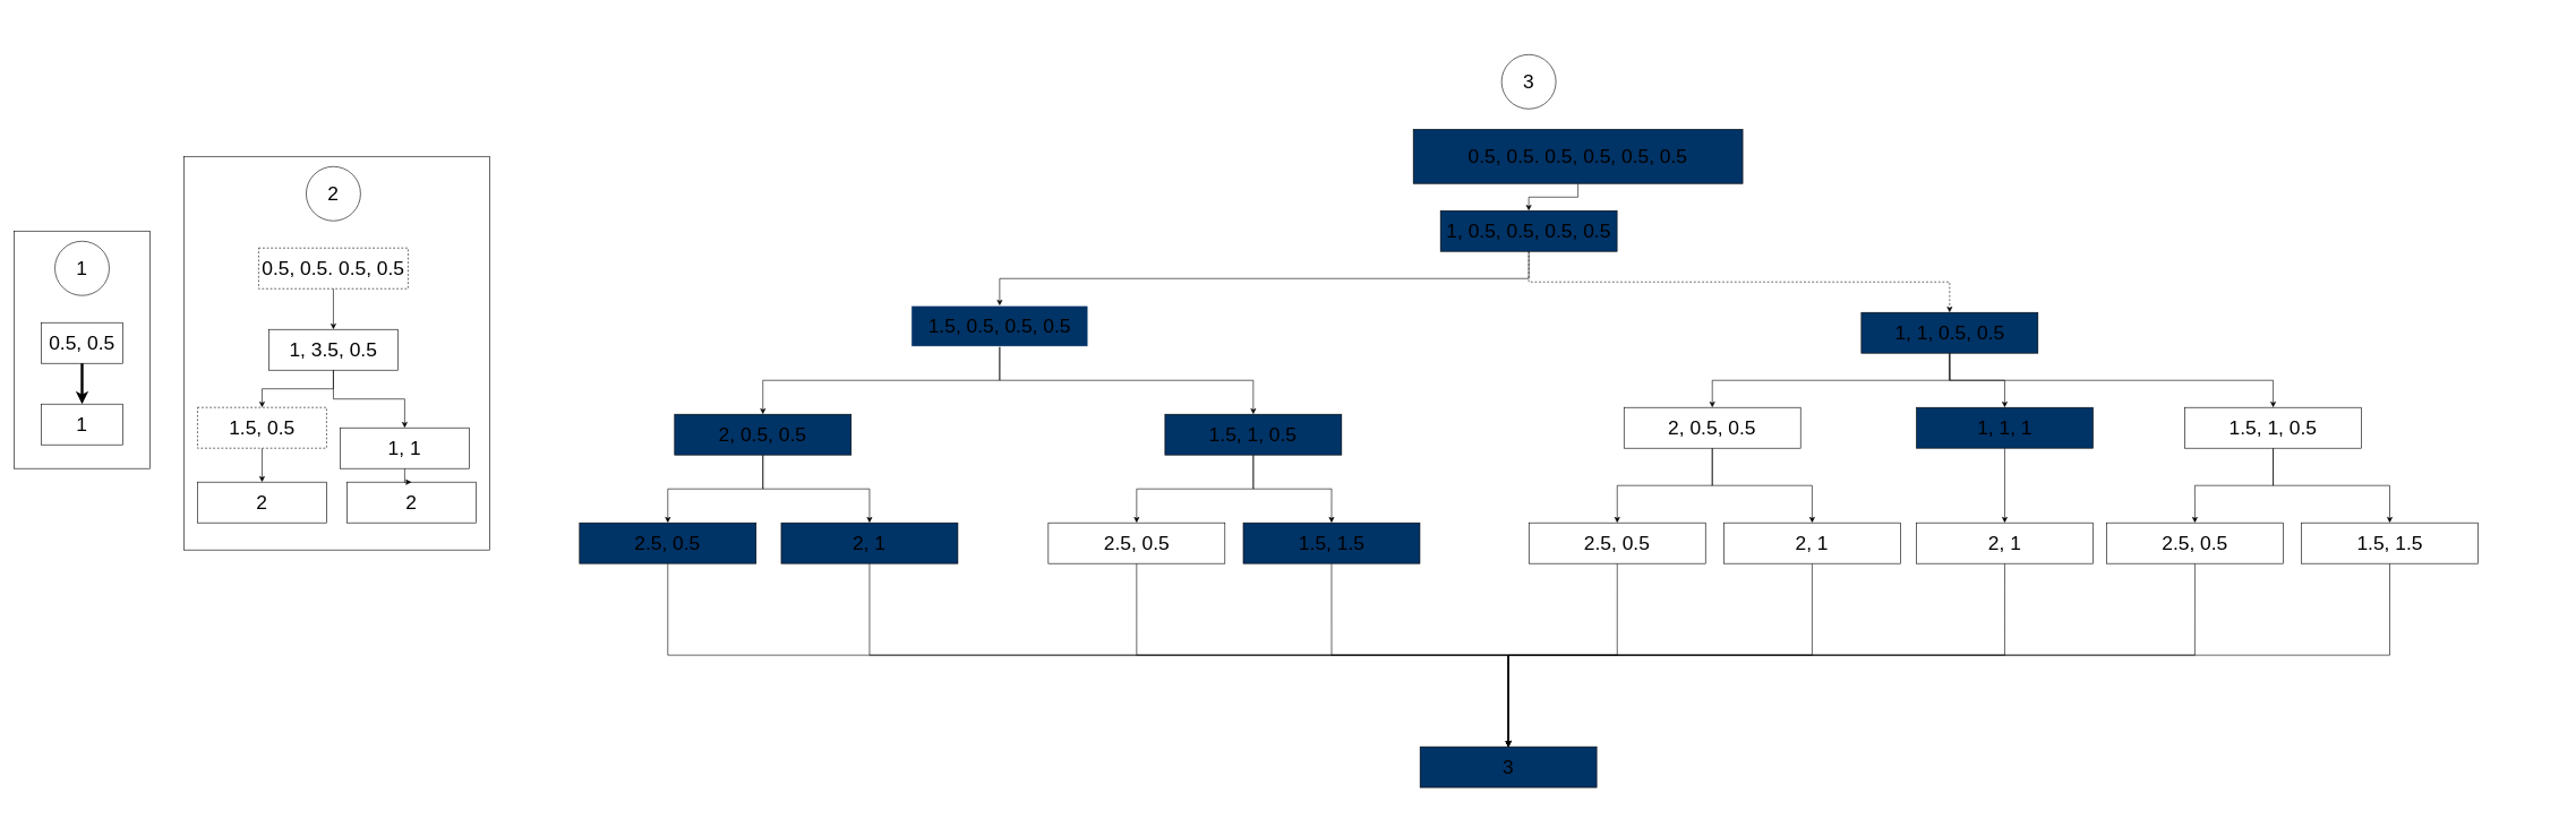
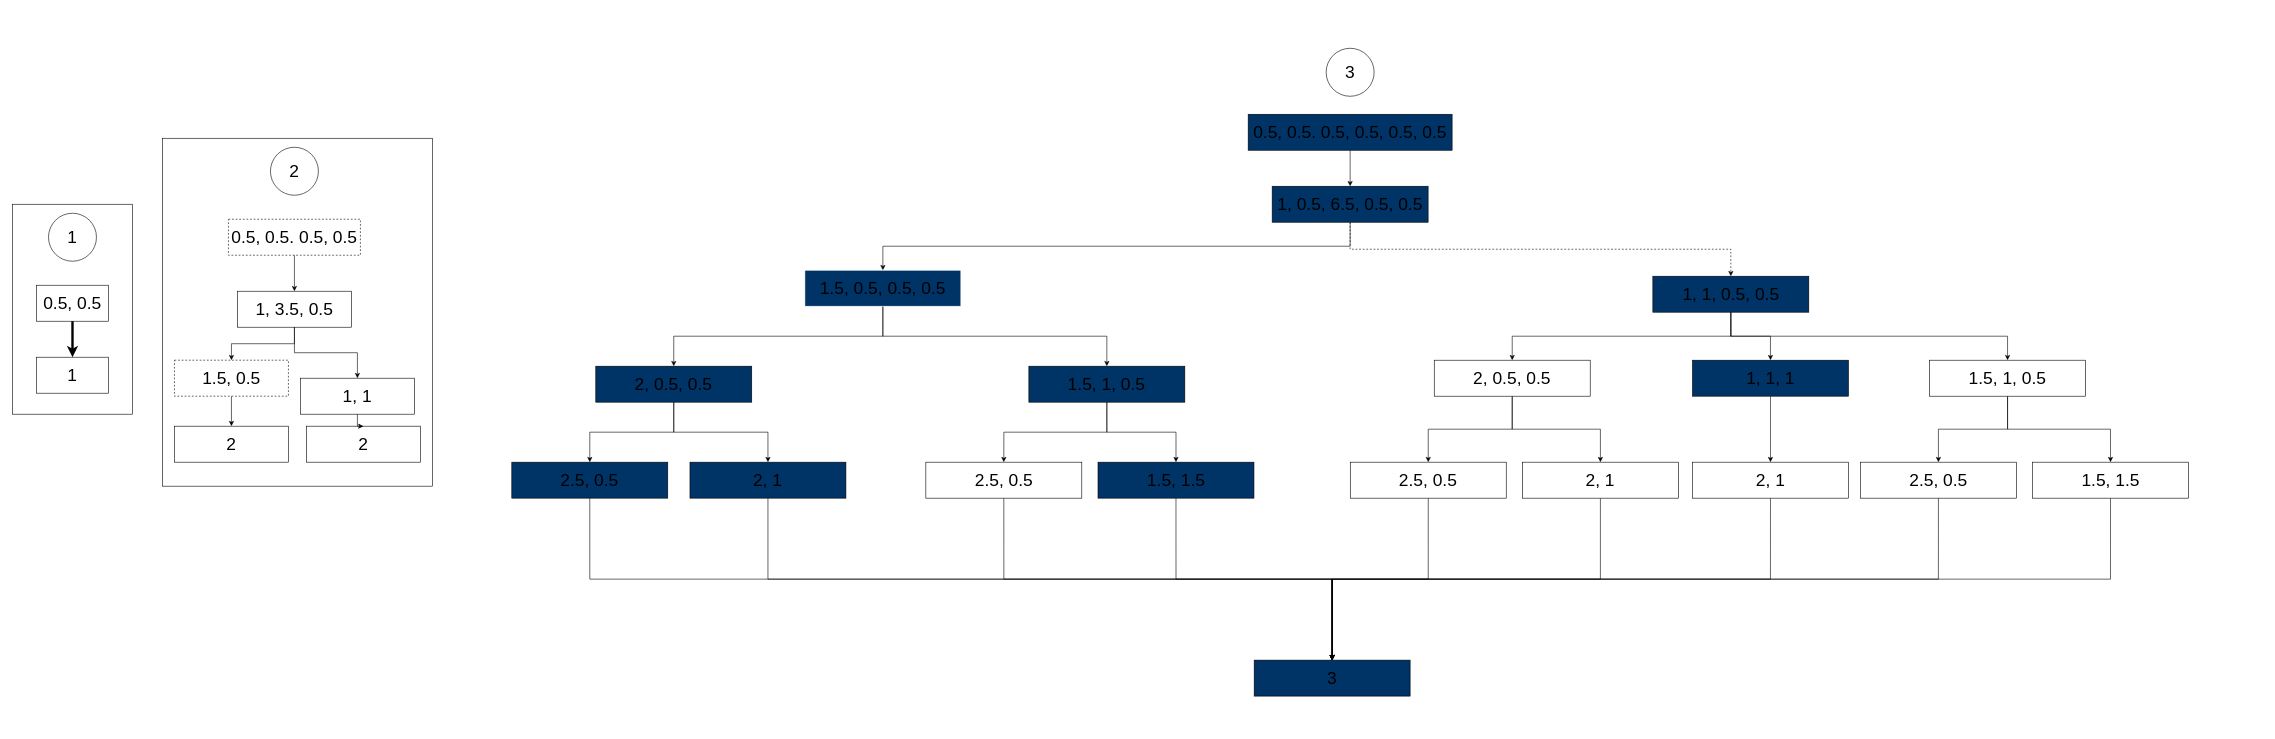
  <mxCell id="0" />
  <mxCell id="1" parent="0" />
  <mxCell id="2" value="" style="rounded=0;whiteSpace=wrap;html=1;strokeColor=#ffffff;" vertex="1" parent="1"><mxGeometry x="760" y="20" width="3010" height="1190" as="geometry" /></mxCell>
  <mxCell id="3" style="edgeStyle=orthogonalEdgeStyle;rounded=0;orthogonalLoop=1;jettySize=auto;html=1;exitX=0.5;exitY=1;exitDx=0;exitDy=0;entryX=0.5;entryY=0;entryDx=0;entryDy=0;" edge="1" parent="1" source="4" target="8"><mxGeometry relative="1" as="geometry" /></mxCell>
- <mxCell id="4" value="&lt;font style=&quot;font-size: 29px;&quot;&gt;0.5, 0.5. 0.5, 0.5, 0.5, 0.5&lt;/font&gt;" style="rounded=0;whiteSpace=wrap;html=1;fillColor=#003366;" vertex="1" parent="1"><mxGeometry x="2080" y="190" width="485" height="80" as="geometry" /></mxCell>
+ <mxCell id="4" value="&lt;font style=&quot;font-size: 29px;&quot;&gt;0.5, 0.5. 0.5, 0.5, 0.5, 0.5&lt;/font&gt;" style="rounded=0;whiteSpace=wrap;html=1;fillColor=#003366;" vertex="1" parent="1"><mxGeometry x="2080" y="190" width="340" height="60" as="geometry" /></mxCell>
  <mxCell id="5" value="&lt;font style=&quot;font-size: 29px;&quot;&gt;3&lt;/font&gt;" style="ellipse;whiteSpace=wrap;html=1;aspect=fixed;" vertex="1" parent="1"><mxGeometry x="2210" y="80" width="80" height="80" as="geometry" /></mxCell>
  <mxCell id="6" style="edgeStyle=orthogonalEdgeStyle;rounded=0;orthogonalLoop=1;jettySize=auto;html=1;exitX=0.5;exitY=1;exitDx=0;exitDy=0;entryX=0.5;entryY=0;entryDx=0;entryDy=0;dashed=1;" edge="1" parent="1" source="8" target="44"><mxGeometry relative="1" as="geometry" /></mxCell>
  <mxCell id="7" style="edgeStyle=orthogonalEdgeStyle;rounded=0;orthogonalLoop=1;jettySize=auto;html=1;exitX=0.5;exitY=1;exitDx=0;exitDy=0;entryX=0.5;entryY=0;entryDx=0;entryDy=0;" edge="1" parent="1" source="8" target="31"><mxGeometry relative="1" as="geometry" /></mxCell>
- <mxCell id="8" value="&lt;font style=&quot;font-size: 29px;&quot;&gt;1, 0.5, 0.5, 0.5, 0.5&lt;/font&gt;" style="rounded=0;whiteSpace=wrap;html=1;fillColor=#003366;" vertex="1" parent="1"><mxGeometry x="2120" width="260" height="60" as="geometry" y="310" /></mxCell>
+ <mxCell id="8" value="&lt;font style=&quot;font-size: 29px;&quot;&gt;1, 0.5, 6.5, 0.5, 0.5&lt;/font&gt;" style="rounded=0;whiteSpace=wrap;html=1;fillColor=#003366;" vertex="1" parent="1"><mxGeometry x="2120" width="260" height="60" as="geometry" y="310" /></mxCell>
  <mxCell id="9" value="" style="group" vertex="1" connectable="0" parent="1"><mxGeometry x="20" y="340" width="200" height="350" as="geometry" /></mxCell>
  <mxCell id="10" value="" style="rounded=0;whiteSpace=wrap;html=1;" vertex="1" parent="9"><mxGeometry width="200" height="350" as="geometry" /></mxCell>
  <mxCell id="11" value="&lt;font style=&quot;font-size: 29px;&quot;&gt;0.5, 0.5&lt;/font&gt;" style="rounded=0;whiteSpace=wrap;html=1;" vertex="1" parent="9"><mxGeometry x="40" y="135" width="120" height="60" as="geometry" /></mxCell>
  <mxCell id="12" value="&lt;font style=&quot;font-size: 29px;&quot;&gt;1&lt;/font&gt;" style="ellipse;whiteSpace=wrap;html=1;aspect=fixed;" vertex="1" parent="9"><mxGeometry x="60" y="15" width="80" height="80" as="geometry" /></mxCell>
  <mxCell id="13" value="&lt;font style=&quot;font-size: 29px;&quot;&gt;1&lt;/font&gt;" style="rounded=0;whiteSpace=wrap;html=1;" vertex="1" parent="9"><mxGeometry x="40" y="255" width="120" height="60" as="geometry" /></mxCell>
  <mxCell id="14" style="edgeStyle=orthogonalEdgeStyle;rounded=0;orthogonalLoop=1;jettySize=auto;html=1;entryX=0.5;entryY=0;entryDx=0;entryDy=0;strokeWidth=4;" edge="1" parent="9" source="11" target="13"><mxGeometry relative="1" as="geometry" /></mxCell>
  <mxCell id="15" value="" style="group" vertex="1" connectable="0" parent="1"><mxGeometry x="270" y="230" width="450" height="580" as="geometry" /></mxCell>
  <mxCell id="16" value="" style="rounded=0;whiteSpace=wrap;html=1;" vertex="1" parent="15"><mxGeometry width="450" height="580" as="geometry" /></mxCell>
  <mxCell id="17" value="&lt;font style=&quot;font-size: 29px;&quot;&gt;0.5, 0.5. 0.5, 0.5&lt;/font&gt;" style="rounded=0;whiteSpace=wrap;html=1;dashed=1;" vertex="1" parent="15"><mxGeometry x="110" y="135" width="220" height="60" as="geometry" /></mxCell>
  <mxCell id="18" value="&lt;font style=&quot;font-size: 29px;&quot;&gt;2&lt;/font&gt;" style="ellipse;whiteSpace=wrap;html=1;aspect=fixed;" vertex="1" parent="15"><mxGeometry x="180" y="15" width="80" height="80" as="geometry" /></mxCell>
  <mxCell id="19" value="&lt;font style=&quot;font-size: 29px;&quot;&gt;1, 3.5, 0.5&lt;/font&gt;" style="rounded=0;whiteSpace=wrap;html=1;" vertex="1" parent="15"><mxGeometry x="125" y="255" width="190" height="60" as="geometry" /></mxCell>
  <mxCell id="20" style="edgeStyle=orthogonalEdgeStyle;rounded=0;orthogonalLoop=1;jettySize=auto;html=1;entryX=0.5;entryY=0;entryDx=0;entryDy=0;strokeWidth=1;" edge="1" source="17" target="19" parent="15"><mxGeometry relative="1" as="geometry" /></mxCell>
  <mxCell id="21" value="&lt;font style=&quot;font-size: 29px;&quot;&gt;1, 1&lt;/font&gt;" style="rounded=0;whiteSpace=wrap;html=1;" vertex="1" parent="15"><mxGeometry x="230" y="400" width="190" height="60" as="geometry" /></mxCell>
  <mxCell id="22" style="edgeStyle=orthogonalEdgeStyle;rounded=0;orthogonalLoop=1;jettySize=auto;html=1;entryX=0.5;entryY=0;entryDx=0;entryDy=0;" edge="1" parent="15" source="19" target="21"><mxGeometry relative="1" as="geometry" /></mxCell>
  <mxCell id="23" style="edgeStyle=orthogonalEdgeStyle;rounded=0;orthogonalLoop=1;jettySize=auto;html=1;exitX=0.5;exitY=1;exitDx=0;exitDy=0;entryX=0.5;entryY=0;entryDx=0;entryDy=0;" edge="1" parent="15" source="24" target="28"><mxGeometry relative="1" as="geometry" /></mxCell>
  <mxCell id="24" value="&lt;font style=&quot;font-size: 29px;&quot;&gt;1.5, 0.5&lt;/font&gt;" style="rounded=0;whiteSpace=wrap;html=1;dashed=1;" vertex="1" parent="15"><mxGeometry x="20" y="370" width="190" height="60" as="geometry" /></mxCell>
  <mxCell id="25" style="edgeStyle=orthogonalEdgeStyle;rounded=0;orthogonalLoop=1;jettySize=auto;html=1;entryX=0.5;entryY=0;entryDx=0;entryDy=0;" edge="1" parent="15" source="19" target="24"><mxGeometry relative="1" as="geometry" /></mxCell>
  <mxCell id="26" value="&lt;span style=&quot;font-size: 29px;&quot;&gt;2&lt;/span&gt;" style="rounded=0;whiteSpace=wrap;html=1;" vertex="1" parent="15"><mxGeometry x="240" y="480" width="190" height="60" as="geometry" /></mxCell>
  <mxCell id="27" style="edgeStyle=orthogonalEdgeStyle;rounded=0;orthogonalLoop=1;jettySize=auto;html=1;entryX=0.5;entryY=0;entryDx=0;entryDy=0;" edge="1" parent="15" source="21" target="26"><mxGeometry relative="1" as="geometry" /></mxCell>
  <mxCell id="28" value="&lt;span style=&quot;font-size: 29px;&quot;&gt;2&lt;/span&gt;" style="rounded=0;whiteSpace=wrap;html=1;" vertex="1" parent="15"><mxGeometry x="20" y="480" width="190" height="60" as="geometry" /></mxCell>
  <mxCell id="29" style="edgeStyle=orthogonalEdgeStyle;rounded=0;orthogonalLoop=1;jettySize=auto;html=1;exitX=0.5;exitY=1;exitDx=0;exitDy=0;entryX=0.5;entryY=0;entryDx=0;entryDy=0;" edge="1" parent="1" source="31" target="37"><mxGeometry relative="1" as="geometry" /></mxCell>
  <mxCell id="30" style="edgeStyle=orthogonalEdgeStyle;rounded=0;orthogonalLoop=1;jettySize=auto;html=1;exitX=0.5;exitY=1;exitDx=0;exitDy=0;entryX=0.5;entryY=0;entryDx=0;entryDy=0;" edge="1" parent="1" source="31" target="40"><mxGeometry relative="1" as="geometry" /></mxCell>
  <mxCell id="31" value="&lt;font style=&quot;font-size: 29px;&quot;&gt;1.5, 0.5, 0.5, 0.5&lt;/font&gt;" style="rounded=0;whiteSpace=wrap;html=1;strokeColor=#ffffff;fillColor=#003366;" vertex="1" parent="1"><mxGeometry x="1341.02" y="450" width="260" height="60" as="geometry" /></mxCell>
  <mxCell id="32" style="edgeStyle=orthogonalEdgeStyle;rounded=0;orthogonalLoop=1;jettySize=auto;html=1;exitX=0.5;exitY=1;exitDx=0;exitDy=0;entryX=0.5;entryY=0;entryDx=0;entryDy=0;" edge="1" parent="1" source="34" target="55"><mxGeometry relative="1" as="geometry" /></mxCell>
  <mxCell id="33" style="edgeStyle=orthogonalEdgeStyle;rounded=0;orthogonalLoop=1;jettySize=auto;html=1;exitX=0.5;exitY=1;exitDx=0;exitDy=0;entryX=0.5;entryY=0;entryDx=0;entryDy=0;" edge="1" parent="1" source="34" target="57"><mxGeometry relative="1" as="geometry" /></mxCell>
  <mxCell id="34" value="&lt;font style=&quot;font-size: 29px;&quot;&gt;2, 0.5, 0.5&lt;/font&gt;" style="rounded=0;whiteSpace=wrap;html=1;" vertex="1" parent="1"><mxGeometry x="2390.22" y="600" width="260" height="60" as="geometry" /></mxCell>
  <mxCell id="35" style="edgeStyle=orthogonalEdgeStyle;rounded=0;orthogonalLoop=1;jettySize=auto;html=1;exitX=0.5;exitY=1;exitDx=0;exitDy=0;entryX=0.5;entryY=0;entryDx=0;entryDy=0;" edge="1" parent="1" source="37" target="49"><mxGeometry relative="1" as="geometry" /></mxCell>
  <mxCell id="36" style="edgeStyle=orthogonalEdgeStyle;rounded=0;orthogonalLoop=1;jettySize=auto;html=1;exitX=0.5;exitY=1;exitDx=0;exitDy=0;entryX=0.5;entryY=0;entryDx=0;entryDy=0;" edge="1" parent="1" source="37" target="64"><mxGeometry relative="1" as="geometry" /></mxCell>
  <mxCell id="37" value="&lt;font style=&quot;font-size: 29px;&quot;&gt;2, 0.5, 0.5&lt;/font&gt;" style="rounded=0;whiteSpace=wrap;html=1;fillColor=#003366;" vertex="1" parent="1"><mxGeometry x="992.4" y="610" width="260" height="60" as="geometry" /></mxCell>
  <mxCell id="38" style="edgeStyle=orthogonalEdgeStyle;rounded=0;orthogonalLoop=1;jettySize=auto;html=1;exitX=0.5;exitY=1;exitDx=0;exitDy=0;entryX=0.5;entryY=0;entryDx=0;entryDy=0;" edge="1" parent="1" source="40" target="51"><mxGeometry relative="1" as="geometry" /></mxCell>
  <mxCell id="39" style="edgeStyle=orthogonalEdgeStyle;rounded=0;orthogonalLoop=1;jettySize=auto;html=1;exitX=0.5;exitY=1;exitDx=0;exitDy=0;entryX=0.5;entryY=0;entryDx=0;entryDy=0;" edge="1" parent="1" source="40" target="53"><mxGeometry relative="1" as="geometry" /></mxCell>
  <mxCell id="40" value="&lt;font style=&quot;font-size: 29px;&quot;&gt;1.5, 1, 0.5&lt;/font&gt;" style="rounded=0;whiteSpace=wrap;html=1;fillColor=#003366;" vertex="1" parent="1"><mxGeometry x="1714.4" y="610" width="260" height="60" as="geometry" /></mxCell>
  <mxCell id="41" style="edgeStyle=orthogonalEdgeStyle;rounded=0;orthogonalLoop=1;jettySize=auto;html=1;exitX=0.5;exitY=1;exitDx=0;exitDy=0;entryX=0.5;entryY=0;entryDx=0;entryDy=0;" edge="1" parent="1" source="44" target="34"><mxGeometry relative="1" as="geometry" /></mxCell>
  <mxCell id="42" style="edgeStyle=orthogonalEdgeStyle;rounded=0;orthogonalLoop=1;jettySize=auto;html=1;exitX=0.5;exitY=1;exitDx=0;exitDy=0;entryX=0.5;entryY=0;entryDx=0;entryDy=0;" edge="1" parent="1" source="44" target="47"><mxGeometry relative="1" as="geometry" /></mxCell>
  <mxCell id="43" style="edgeStyle=orthogonalEdgeStyle;rounded=0;orthogonalLoop=1;jettySize=auto;html=1;exitX=0.5;exitY=1;exitDx=0;exitDy=0;entryX=0.5;entryY=0;entryDx=0;entryDy=0;" edge="1" parent="1" source="44" target="66"><mxGeometry relative="1" as="geometry" /></mxCell>
- <mxCell id="44" value="&lt;font style=&quot;font-size: 29px;&quot;&gt;1, 1, 0.5, 0.5&lt;/font&gt;" style="rounded=0;whiteSpace=wrap;html=1;fillColor=#003366;" vertex="1" parent="1"><mxGeometry x="2739.65" y="460" width="260" height="60" as="geometry" /></mxCell>
+ <mxCell id="44" value="&lt;font style=&quot;font-size: 29px;&quot;&gt;1, 1, 0.5, 0.5&lt;/font&gt;" style="rounded=0;whiteSpace=wrap;html=1;fillColor=#003366;" vertex="1" parent="1"><mxGeometry x="2754.65" y="460" width="260" height="60" as="geometry" /></mxCell>
  <mxCell id="45" style="edgeStyle=orthogonalEdgeStyle;rounded=0;orthogonalLoop=1;jettySize=auto;html=1;exitX=0.5;exitY=1;exitDx=0;exitDy=0;entryX=0.5;entryY=0;entryDx=0;entryDy=0;" edge="1" parent="1" source="47" target="59"><mxGeometry relative="1" as="geometry" /></mxCell>
  <mxCell id="46" style="edgeStyle=orthogonalEdgeStyle;rounded=0;orthogonalLoop=1;jettySize=auto;html=1;exitX=0.5;exitY=1;exitDx=0;exitDy=0;entryX=0.5;entryY=0;entryDx=0;entryDy=0;" edge="1" parent="1" source="47" target="61"><mxGeometry relative="1" as="geometry" /></mxCell>
  <mxCell id="47" value="&lt;font style=&quot;font-size: 29px;&quot;&gt;1.5, 1, 0.5&lt;/font&gt;" style="rounded=0;whiteSpace=wrap;html=1;" vertex="1" parent="1"><mxGeometry x="3215.99" y="600" width="260" height="60" as="geometry" /></mxCell>
  <mxCell id="48" style="edgeStyle=orthogonalEdgeStyle;rounded=0;orthogonalLoop=1;jettySize=auto;html=1;exitX=0.5;exitY=1;exitDx=0;exitDy=0;entryX=0.5;entryY=0;entryDx=0;entryDy=0;" edge="1" parent="1" source="49" target="62"><mxGeometry relative="1" as="geometry" /></mxCell>
  <mxCell id="49" value="&lt;font style=&quot;font-size: 29px;&quot;&gt;2, 1&lt;/font&gt;" style="rounded=0;whiteSpace=wrap;html=1;fillColor=#003366;" vertex="1" parent="1"><mxGeometry x="1149.4" y="770" width="260" height="60" as="geometry" /></mxCell>
  <mxCell id="50" style="edgeStyle=orthogonalEdgeStyle;rounded=0;orthogonalLoop=1;jettySize=auto;html=1;exitX=0.5;exitY=1;exitDx=0;exitDy=0;entryX=0.5;entryY=0;entryDx=0;entryDy=0;" edge="1" parent="1" source="51" target="62"><mxGeometry relative="1" as="geometry" /></mxCell>
  <mxCell id="51" value="&lt;font style=&quot;font-size: 29px;&quot;&gt;2.5, 0.5&lt;/font&gt;" style="rounded=0;whiteSpace=wrap;html=1;" vertex="1" parent="1"><mxGeometry x="1542.65" y="770" width="260" height="60" as="geometry" /></mxCell>
  <mxCell id="52" style="edgeStyle=orthogonalEdgeStyle;rounded=0;orthogonalLoop=1;jettySize=auto;html=1;exitX=0.5;exitY=1;exitDx=0;exitDy=0;entryX=0.5;entryY=0;entryDx=0;entryDy=0;" edge="1" parent="1" source="53" target="62"><mxGeometry relative="1" as="geometry" /></mxCell>
  <mxCell id="53" value="&lt;font style=&quot;font-size: 29px;&quot;&gt;1.5, 1.5&lt;/font&gt;" style="rounded=0;whiteSpace=wrap;html=1;fillColor=#003366;" vertex="1" parent="1"><mxGeometry x="1829.65" y="770" width="260" height="60" as="geometry" /></mxCell>
  <mxCell id="54" style="edgeStyle=orthogonalEdgeStyle;rounded=0;orthogonalLoop=1;jettySize=auto;html=1;exitX=0.5;exitY=1;exitDx=0;exitDy=0;entryX=0.5;entryY=0;entryDx=0;entryDy=0;" edge="1" parent="1" source="55" target="62"><mxGeometry relative="1" as="geometry" /></mxCell>
  <mxCell id="55" value="&lt;font style=&quot;font-size: 29px;&quot;&gt;2.5, 0.5&lt;/font&gt;" style="rounded=0;whiteSpace=wrap;html=1;" vertex="1" parent="1"><mxGeometry x="2250.22" y="770" width="260" height="60" as="geometry" /></mxCell>
  <mxCell id="56" style="edgeStyle=orthogonalEdgeStyle;rounded=0;orthogonalLoop=1;jettySize=auto;html=1;exitX=0.5;exitY=1;exitDx=0;exitDy=0;entryX=0.5;entryY=0;entryDx=0;entryDy=0;" edge="1" parent="1" source="57" target="62"><mxGeometry relative="1" as="geometry" /></mxCell>
  <mxCell id="57" value="&lt;font style=&quot;font-size: 29px;&quot;&gt;2, 1&lt;/font&gt;" style="rounded=0;whiteSpace=wrap;html=1;" vertex="1" parent="1"><mxGeometry x="2537.22" y="770" width="260" height="60" as="geometry" /></mxCell>
  <mxCell id="58" style="edgeStyle=orthogonalEdgeStyle;rounded=0;orthogonalLoop=1;jettySize=auto;html=1;exitX=0.5;exitY=1;exitDx=0;exitDy=0;entryX=0.5;entryY=0;entryDx=0;entryDy=0;" edge="1" parent="1" source="59" target="62"><mxGeometry relative="1" as="geometry" /></mxCell>
  <mxCell id="59" value="&lt;font style=&quot;font-size: 29px;&quot;&gt;2.5, 0.5&lt;/font&gt;" style="rounded=0;whiteSpace=wrap;html=1;" vertex="1" parent="1"><mxGeometry x="3100.74" y="770" width="260" height="60" as="geometry" /></mxCell>
  <mxCell id="60" style="edgeStyle=orthogonalEdgeStyle;rounded=0;orthogonalLoop=1;jettySize=auto;html=1;exitX=0.5;exitY=1;exitDx=0;exitDy=0;entryX=0.5;entryY=0;entryDx=0;entryDy=0;" edge="1" parent="1" source="61" target="62"><mxGeometry relative="1" as="geometry" /></mxCell>
  <mxCell id="61" value="&lt;font style=&quot;font-size: 29px;&quot;&gt;1.5, 1.5&lt;/font&gt;" style="rounded=0;whiteSpace=wrap;html=1;" vertex="1" parent="1"><mxGeometry x="3387.61" y="770" width="260" height="60" as="geometry" /></mxCell>
  <mxCell id="62" value="&lt;font style=&quot;font-size: 29px;&quot;&gt;3&lt;/font&gt;" style="rounded=0;whiteSpace=wrap;html=1;fillColor=#003366;" vertex="1" parent="1"><mxGeometry x="2090" y="1100" width="260" height="60" as="geometry" /></mxCell>
  <mxCell id="63" style="edgeStyle=orthogonalEdgeStyle;rounded=0;orthogonalLoop=1;jettySize=auto;html=1;exitX=0.5;exitY=1;exitDx=0;exitDy=0;entryX=0.5;entryY=0;entryDx=0;entryDy=0;" edge="1" parent="1" source="64" target="62"><mxGeometry relative="1" as="geometry" /></mxCell>
  <mxCell id="64" value="&lt;font style=&quot;font-size: 29px;&quot;&gt;2.5, 0.5&lt;/font&gt;" style="rounded=0;whiteSpace=wrap;html=1;fillColor=#003366;" vertex="1" parent="1"><mxGeometry x="852.4" y="770" width="260" height="60" as="geometry" /></mxCell>
  <mxCell id="65" style="edgeStyle=orthogonalEdgeStyle;rounded=0;orthogonalLoop=1;jettySize=auto;html=1;exitX=0.5;exitY=1;exitDx=0;exitDy=0;entryX=0.5;entryY=0;entryDx=0;entryDy=0;" edge="1" parent="1" source="66" target="68"><mxGeometry relative="1" as="geometry" /></mxCell>
  <mxCell id="66" value="&lt;font style=&quot;font-size: 29px;&quot;&gt;1, 1, 1&lt;/font&gt;" style="rounded=0;whiteSpace=wrap;html=1;fillColor=#003366;" vertex="1" parent="1"><mxGeometry x="2820.74" y="600" width="260" height="60" as="geometry" /></mxCell>
  <mxCell id="67" style="edgeStyle=orthogonalEdgeStyle;rounded=0;orthogonalLoop=1;jettySize=auto;html=1;exitX=0.5;exitY=1;exitDx=0;exitDy=0;entryX=0.5;entryY=0;entryDx=0;entryDy=0;" edge="1" parent="1" source="68" target="62"><mxGeometry relative="1" as="geometry" /></mxCell>
  <mxCell id="68" value="&lt;font style=&quot;font-size: 29px;&quot;&gt;2, 1&lt;/font&gt;" style="rounded=0;whiteSpace=wrap;html=1;" vertex="1" parent="1"><mxGeometry x="2820.74" y="770" width="260" height="60" as="geometry" /></mxCell>
